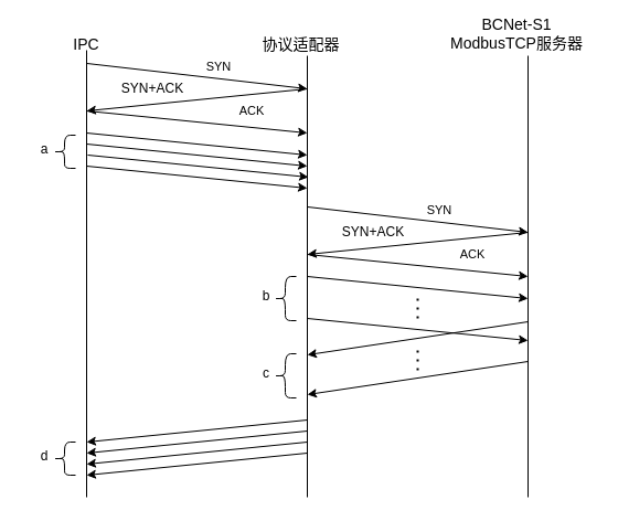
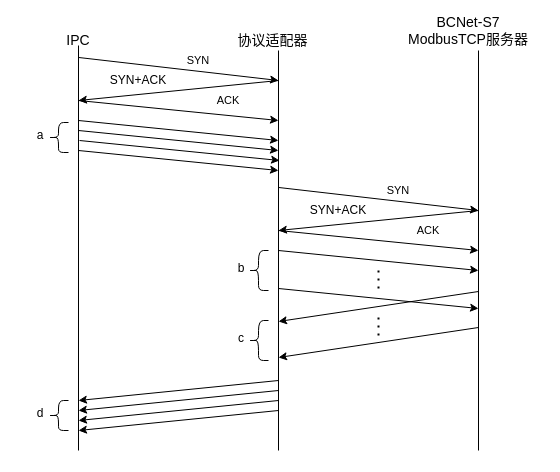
  <mxCell id="0" />
  <mxCell id="1" parent="0" />
  <mxCell id="2" value="" style="endArrow=none;html=1;" parent="1" edge="1"><mxGeometry width="50" height="50" relative="1" as="geometry"><mxPoint x="278" y="450" as="sourcePoint" /><mxPoint x="278" y="50" as="targetPoint" /></mxGeometry></mxCell>
  <mxCell id="3" value="" style="endArrow=none;html=1;" parent="1" edge="1"><mxGeometry width="50" height="50" relative="1" as="geometry"><mxPoint x="78" y="450" as="sourcePoint" /><mxPoint x="78" y="45" as="targetPoint" /></mxGeometry></mxCell>
  <mxCell id="4" value="" style="endArrow=none;html=1;" parent="1" edge="1"><mxGeometry width="50" height="50" relative="1" as="geometry"><mxPoint x="478" y="450" as="sourcePoint" /><mxPoint x="478" y="50" as="targetPoint" /></mxGeometry></mxCell>
  <mxCell id="5" value="" style="endArrow=classic;html=1;exitX=0.508;exitY=1.35;exitDx=0;exitDy=0;exitPerimeter=0;" parent="1" source="8" edge="1"><mxGeometry width="50" height="50" relative="1" as="geometry"><mxPoint x="138" y="140" as="sourcePoint" /><mxPoint x="278" y="80" as="targetPoint" /></mxGeometry></mxCell>
  <mxCell id="6" value="" style="endArrow=classic;html=1;" parent="1" edge="1"><mxGeometry width="50" height="50" relative="1" as="geometry"><mxPoint x="278" y="80" as="sourcePoint" /><mxPoint x="78" y="100" as="targetPoint" /></mxGeometry></mxCell>
  <mxCell id="7" value="" style="endArrow=classic;html=1;" parent="1" edge="1"><mxGeometry width="50" height="50" relative="1" as="geometry"><mxPoint x="78" y="100" as="sourcePoint" /><mxPoint x="278" y="120" as="targetPoint" /></mxGeometry></mxCell>
  <mxCell id="8" value="&lt;font style=&quot;font-size: 14px&quot;&gt;IPC&lt;/font&gt;" style="text;html=1;strokeColor=none;fillColor=none;align=center;verticalAlign=middle;whiteSpace=wrap;rounded=0;" parent="1" vertex="1"><mxGeometry x="58" y="30" width="40" height="20" as="geometry" /></mxCell>
  <mxCell id="9" value="&lt;font style=&quot;font-size: 14px&quot;&gt;协议适配器&lt;/font&gt;" style="text;html=1;strokeColor=none;fillColor=none;align=center;verticalAlign=middle;whiteSpace=wrap;rounded=0;" parent="1" vertex="1"><mxGeometry x="228" y="30" width="89" height="20" as="geometry" /></mxCell>
- <mxCell id="10" value="&lt;font style=&quot;font-size: 14px&quot;&gt;BCNet-S1&lt;br&gt;ModbusTCP服务器&lt;/font&gt;" style="text;html=1;strokeColor=none;fillColor=none;align=center;verticalAlign=middle;whiteSpace=wrap;rounded=0;" parent="1" vertex="1"><mxGeometry x="398" y="20" width="140" height="20" as="geometry" /></mxCell>
+ <mxCell id="10" value="&lt;font style=&quot;font-size: 14px&quot;&gt;BCNet-S7&lt;br&gt;ModbusTCP服务器&lt;/font&gt;" style="text;html=1;strokeColor=none;fillColor=none;align=center;verticalAlign=middle;whiteSpace=wrap;rounded=0;" parent="1" vertex="1"><mxGeometry x="398" y="20" width="140" height="20" as="geometry" /></mxCell>
  <mxCell id="11" value="&lt;font style=&quot;font-size: 11px&quot;&gt;ACK&lt;br&gt;&lt;/font&gt;" style="text;html=1;strokeColor=none;fillColor=none;align=center;verticalAlign=middle;whiteSpace=wrap;rounded=0;" parent="1" vertex="1"><mxGeometry x="208" y="90" width="40" height="20" as="geometry" /></mxCell>
  <mxCell id="12" value="SYN+ACK" style="text;html=1;strokeColor=none;fillColor=none;align=center;verticalAlign=middle;whiteSpace=wrap;rounded=0;" parent="1" vertex="1"><mxGeometry x="118" y="70" width="40" height="20" as="geometry" /></mxCell>
  <mxCell id="13" value="&lt;font style=&quot;font-size: 11px&quot;&gt;SYN&lt;/font&gt;" style="text;html=1;strokeColor=none;fillColor=none;align=center;verticalAlign=middle;whiteSpace=wrap;rounded=0;" parent="1" vertex="1"><mxGeometry x="178" y="50" width="40" height="20" as="geometry" /></mxCell>
  <mxCell id="14" value="" style="endArrow=classic;html=1;exitX=0.508;exitY=1.35;exitDx=0;exitDy=0;exitPerimeter=0;" parent="1" edge="1"><mxGeometry width="50" height="50" relative="1" as="geometry"><mxPoint x="278.32" y="187" as="sourcePoint" /><mxPoint x="478" y="210" as="targetPoint" /></mxGeometry></mxCell>
  <mxCell id="15" value="" style="endArrow=classic;html=1;" parent="1" edge="1"><mxGeometry width="50" height="50" relative="1" as="geometry"><mxPoint x="478" y="210" as="sourcePoint" /><mxPoint x="278" y="230" as="targetPoint" /></mxGeometry></mxCell>
  <mxCell id="16" value="" style="endArrow=classic;html=1;" parent="1" edge="1"><mxGeometry width="50" height="50" relative="1" as="geometry"><mxPoint x="278" y="230" as="sourcePoint" /><mxPoint x="478" y="250" as="targetPoint" /></mxGeometry></mxCell>
  <mxCell id="17" value="&lt;font style=&quot;font-size: 11px&quot;&gt;ACK&lt;br&gt;&lt;/font&gt;" style="text;html=1;strokeColor=none;fillColor=none;align=center;verticalAlign=middle;whiteSpace=wrap;rounded=0;" parent="1" vertex="1"><mxGeometry x="408" y="220" width="40" height="20" as="geometry" /></mxCell>
  <mxCell id="18" value="SYN+ACK" style="text;html=1;strokeColor=none;fillColor=none;align=center;verticalAlign=middle;whiteSpace=wrap;rounded=0;" parent="1" vertex="1"><mxGeometry x="318" y="200" width="40" height="20" as="geometry" /></mxCell>
  <mxCell id="19" value="&lt;font style=&quot;font-size: 11px&quot;&gt;SYN&lt;/font&gt;" style="text;html=1;strokeColor=none;fillColor=none;align=center;verticalAlign=middle;whiteSpace=wrap;rounded=0;" parent="1" vertex="1"><mxGeometry x="378" y="180" width="40" height="20" as="geometry" /></mxCell>
  <mxCell id="20" value="" style="endArrow=classic;html=1;" parent="1" edge="1"><mxGeometry width="50" height="50" relative="1" as="geometry"><mxPoint x="78" y="120" as="sourcePoint" /><mxPoint x="278" y="140" as="targetPoint" /></mxGeometry></mxCell>
  <mxCell id="21" value="" style="endArrow=classic;html=1;" parent="1" edge="1"><mxGeometry width="50" height="50" relative="1" as="geometry"><mxPoint x="79" y="140" as="sourcePoint" /><mxPoint x="279" y="160" as="targetPoint" /></mxGeometry></mxCell>
  <mxCell id="22" value="" style="endArrow=classic;html=1;" parent="1" edge="1"><mxGeometry width="50" height="50" relative="1" as="geometry"><mxPoint x="78" y="130" as="sourcePoint" /><mxPoint x="278" y="150" as="targetPoint" /></mxGeometry></mxCell>
  <mxCell id="23" value="" style="endArrow=classic;html=1;" parent="1" edge="1"><mxGeometry width="50" height="50" relative="1" as="geometry"><mxPoint x="78" y="150" as="sourcePoint" /><mxPoint x="278" y="170" as="targetPoint" /></mxGeometry></mxCell>
  <mxCell id="24" value="" style="endArrow=classic;html=1;" edge="1" parent="1"><mxGeometry width="50" height="50" relative="1" as="geometry"><mxPoint x="278" y="250" as="sourcePoint" /><mxPoint x="478" y="270" as="targetPoint" /></mxGeometry></mxCell>
  <mxCell id="25" value="" style="endArrow=classic;html=1;" edge="1" parent="1"><mxGeometry width="50" height="50" relative="1" as="geometry"><mxPoint x="278" y="288" as="sourcePoint" /><mxPoint x="478" y="308" as="targetPoint" /></mxGeometry></mxCell>
  <mxCell id="26" value="" style="endArrow=classic;html=1;" edge="1" parent="1"><mxGeometry width="50" height="50" relative="1" as="geometry"><mxPoint x="478" y="291" as="sourcePoint" /><mxPoint x="278" y="321" as="targetPoint" /></mxGeometry></mxCell>
  <mxCell id="27" value="" style="endArrow=classic;html=1;" edge="1" parent="1"><mxGeometry width="50" height="50" relative="1" as="geometry"><mxPoint x="478" y="327" as="sourcePoint" /><mxPoint x="278" y="357" as="targetPoint" /></mxGeometry></mxCell>
  <mxCell id="28" value="" style="shape=curlyBracket;whiteSpace=wrap;html=1;rounded=1;size=0.5;" vertex="1" parent="1"><mxGeometry x="48" y="122" width="20" height="30" as="geometry" /></mxCell>
  <mxCell id="29" value="&lt;font style=&quot;font-size: 12px&quot;&gt;a&lt;/font&gt;" style="text;html=1;strokeColor=none;fillColor=none;align=center;verticalAlign=middle;whiteSpace=wrap;rounded=0;" vertex="1" parent="1"><mxGeometry x="20" y="125" width="40" height="20" as="geometry" /></mxCell>
  <mxCell id="30" value="" style="shape=curlyBracket;whiteSpace=wrap;html=1;rounded=1;size=0.5;" vertex="1" parent="1"><mxGeometry x="248" y="250" width="20" height="40" as="geometry" /></mxCell>
  <mxCell id="31" value="" style="endArrow=none;dashed=1;html=1;dashPattern=1 3;strokeWidth=2;" edge="1" parent="1"><mxGeometry width="50" height="50" relative="1" as="geometry"><mxPoint x="378" y="288" as="sourcePoint" /><mxPoint x="378" y="268" as="targetPoint" /><Array as="points"><mxPoint x="378" y="288" /></Array></mxGeometry></mxCell>
  <mxCell id="32" value="" style="endArrow=none;dashed=1;html=1;dashPattern=1 3;strokeWidth=2;" edge="1" parent="1"><mxGeometry width="50" height="50" relative="1" as="geometry"><mxPoint x="378" y="317" as="sourcePoint" /><mxPoint x="378" y="337" as="targetPoint" /></mxGeometry></mxCell>
  <mxCell id="33" value="" style="endArrow=classic;html=1;" edge="1" parent="1"><mxGeometry width="50" height="50" relative="1" as="geometry"><mxPoint x="278" y="380" as="sourcePoint" /><mxPoint x="78" y="400" as="targetPoint" /></mxGeometry></mxCell>
  <mxCell id="34" value="b" style="text;html=1;strokeColor=none;fillColor=none;align=center;verticalAlign=middle;whiteSpace=wrap;rounded=0;" vertex="1" parent="1"><mxGeometry x="221" y="258" width="40" height="20" as="geometry" /></mxCell>
  <mxCell id="35" value="" style="shape=curlyBracket;whiteSpace=wrap;html=1;rounded=1;size=0.5;" vertex="1" parent="1"><mxGeometry x="248" y="320" width="20" height="40" as="geometry" /></mxCell>
  <mxCell id="36" value="c" style="text;html=1;strokeColor=none;fillColor=none;align=center;verticalAlign=middle;whiteSpace=wrap;rounded=0;" vertex="1" parent="1"><mxGeometry x="221" y="328" width="40" height="20" as="geometry" /></mxCell>
  <mxCell id="37" value="" style="endArrow=classic;html=1;" edge="1" parent="1"><mxGeometry width="50" height="50" relative="1" as="geometry"><mxPoint x="278" y="390" as="sourcePoint" /><mxPoint x="78" y="410" as="targetPoint" /></mxGeometry></mxCell>
  <mxCell id="38" value="" style="endArrow=classic;html=1;" edge="1" parent="1"><mxGeometry width="50" height="50" relative="1" as="geometry"><mxPoint x="278" y="400" as="sourcePoint" /><mxPoint x="78" y="420" as="targetPoint" /></mxGeometry></mxCell>
  <mxCell id="39" value="" style="endArrow=classic;html=1;" edge="1" parent="1"><mxGeometry width="50" height="50" relative="1" as="geometry"><mxPoint x="278" y="410" as="sourcePoint" /><mxPoint x="78" y="430" as="targetPoint" /></mxGeometry></mxCell>
  <mxCell id="40" value="" style="shape=curlyBracket;whiteSpace=wrap;html=1;rounded=1;size=0.5;" vertex="1" parent="1"><mxGeometry x="48" y="400" width="20" height="30" as="geometry" /></mxCell>
  <mxCell id="41" value="&lt;font style=&quot;font-size: 12px&quot;&gt;d&lt;/font&gt;" style="text;html=1;strokeColor=none;fillColor=none;align=center;verticalAlign=middle;whiteSpace=wrap;rounded=0;" vertex="1" parent="1"><mxGeometry x="20" y="403" width="40" height="20" as="geometry" /></mxCell>
